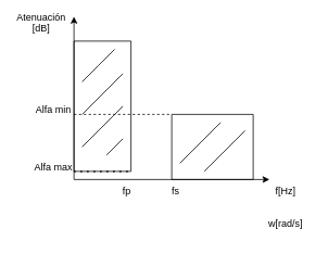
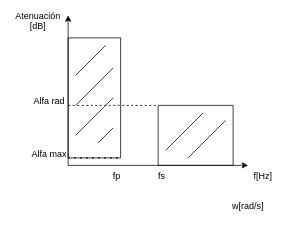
  <mxCell id="0" />
  <mxCell id="1" parent="0" />
  <mxCell id="2" value="" style="endArrow=classic;html=1;rounded=0;" parent="1" edge="1"><mxGeometry width="50" height="50" relative="1" as="geometry"><mxPoint x="90" y="220" as="sourcePoint" /><mxPoint x="90" y="20" as="targetPoint" /></mxGeometry></mxCell>
  <mxCell id="3" value="" style="endArrow=classic;html=1;rounded=0;" parent="1" edge="1"><mxGeometry width="50" height="50" relative="1" as="geometry"><mxPoint x="90" y="220" as="sourcePoint" /><mxPoint x="330" y="220" as="targetPoint" /></mxGeometry></mxCell>
  <mxCell id="4" value="" style="swimlane;startSize=0;" parent="1" vertex="1"><mxGeometry x="90" y="50" width="70" height="160" as="geometry" /></mxCell>
  <mxCell id="5" value="" style="endArrow=none;dashed=1;html=1;rounded=0;entryX=0;entryY=0;entryDx=0;entryDy=0;" parent="4" target="11" edge="1"><mxGeometry width="50" height="50" relative="1" as="geometry"><mxPoint y="90" as="sourcePoint" /><mxPoint x="50" y="40" as="targetPoint" /></mxGeometry></mxCell>
  <mxCell id="6" value="" style="endArrow=none;dashed=1;html=1;dashPattern=1 3;strokeWidth=2;rounded=0;entryX=1;entryY=1;entryDx=0;entryDy=0;" parent="4" target="4" edge="1"><mxGeometry width="50" height="50" relative="1" as="geometry"><mxPoint y="160" as="sourcePoint" /><mxPoint x="70" y="170" as="targetPoint" /></mxGeometry></mxCell>
  <mxCell id="7" value="" style="endArrow=none;html=1;rounded=0;" parent="4" edge="1"><mxGeometry width="50" height="50" relative="1" as="geometry"><mxPoint x="10" y="50" as="sourcePoint" /><mxPoint x="50" y="10" as="targetPoint" /><Array as="points"><mxPoint x="30" y="30" /></Array></mxGeometry></mxCell>
  <mxCell id="8" value="" style="endArrow=none;html=1;rounded=0;" parent="4" edge="1"><mxGeometry width="50" height="50" relative="1" as="geometry"><mxPoint x="10" y="90" as="sourcePoint" /><mxPoint x="60" y="40" as="targetPoint" /></mxGeometry></mxCell>
  <mxCell id="9" value="" style="endArrow=none;html=1;rounded=0;" parent="4" edge="1"><mxGeometry width="50" height="50" relative="1" as="geometry"><mxPoint x="10" y="130" as="sourcePoint" /><mxPoint x="60" y="80" as="targetPoint" /></mxGeometry></mxCell>
  <mxCell id="10" value="" style="endArrow=none;html=1;rounded=0;" parent="4" edge="1"><mxGeometry width="50" height="50" relative="1" as="geometry"><mxPoint x="40" y="140" as="sourcePoint" /><mxPoint x="60" y="120" as="targetPoint" /></mxGeometry></mxCell>
  <mxCell id="11" value="" style="swimlane;startSize=0;" parent="1" vertex="1"><mxGeometry x="210" y="140" width="100" height="80" as="geometry" /></mxCell>
  <mxCell id="12" value="" style="endArrow=none;html=1;rounded=0;" parent="11" edge="1"><mxGeometry width="50" height="50" relative="1" as="geometry"><mxPoint x="10" y="60" as="sourcePoint" /><mxPoint x="60" y="10" as="targetPoint" /></mxGeometry></mxCell>
  <mxCell id="13" value="" style="endArrow=none;html=1;rounded=0;" parent="11" edge="1"><mxGeometry width="50" height="50" relative="1" as="geometry"><mxPoint x="40" y="70" as="sourcePoint" /><mxPoint x="90" y="20" as="targetPoint" /></mxGeometry></mxCell>
  <mxCell id="14" value="&lt;div&gt;Atenuación&lt;/div&gt;&lt;div&gt;[dB]&lt;/div&gt;&lt;div&gt;&lt;br&gt;&lt;/div&gt;" style="text;html=1;strokeColor=none;fillColor=none;align=center;verticalAlign=middle;whiteSpace=wrap;rounded=0;" parent="1" vertex="1"><mxGeometry x="20" y="20" width="60" height="30" as="geometry" /></mxCell>
- <mxCell id="15" value="Alfa min" style="text;html=1;strokeColor=none;fillColor=none;align=center;verticalAlign=middle;whiteSpace=wrap;rounded=0;" parent="1" vertex="1"><mxGeometry x="30" y="120" width="70" height="30" as="geometry" /></mxCell>
- <mxCell id="16" value="w[rad/s]" style="text;html=1;strokeColor=none;fillColor=none;align=center;verticalAlign=middle;whiteSpace=wrap;rounded=0;" parent="1" vertex="1"><mxGeometry x="320" y="260" width="60" height="30" as="geometry" /></mxCell>
+ <mxCell id="15" value="Alfa rad" style="text;html=1;strokeColor=none;fillColor=none;align=center;verticalAlign=middle;whiteSpace=wrap;rounded=0;" parent="1" vertex="1"><mxGeometry x="30" y="120" width="70" height="30" as="geometry" /></mxCell>
+ <mxCell id="16" value="w[rad/s]" style="text;html=1;strokeColor=none;fillColor=none;align=center;verticalAlign=middle;whiteSpace=wrap;rounded=0;" parent="1" vertex="1"><mxGeometry x="300" y="260" width="60" height="30" as="geometry" /></mxCell>
  <mxCell id="17" value="&lt;div&gt;Alfa max&lt;/div&gt;" style="text;html=1;strokeColor=none;fillColor=none;align=center;verticalAlign=middle;whiteSpace=wrap;rounded=0;" parent="1" vertex="1"><mxGeometry x="30" y="190" width="70" height="30" as="geometry" /></mxCell>
  <mxCell id="18" value="fp" style="text;html=1;strokeColor=none;fillColor=none;align=center;verticalAlign=middle;whiteSpace=wrap;rounded=0;" vertex="1" parent="1"><mxGeometry x="120" y="220" width="70" height="30" as="geometry" /></mxCell>
  <mxCell id="19" value="fs" style="text;html=1;strokeColor=none;fillColor=none;align=center;verticalAlign=middle;whiteSpace=wrap;rounded=0;" vertex="1" parent="1"><mxGeometry x="180" y="220" width="70" height="30" as="geometry" /></mxCell>
  <mxCell id="20" value="f[Hz]" style="text;html=1;strokeColor=none;fillColor=none;align=center;verticalAlign=middle;whiteSpace=wrap;rounded=0;" vertex="1" parent="1"><mxGeometry x="320" y="220" width="60" height="30" as="geometry" /></mxCell>
